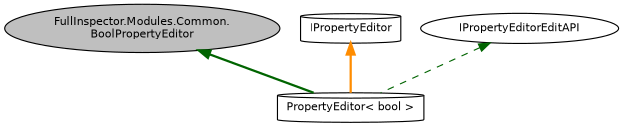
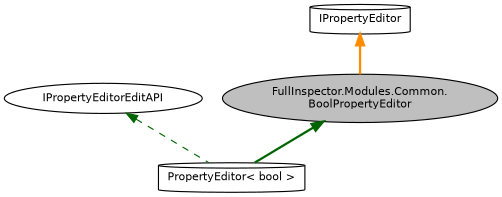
  digraph {
    node [color=black fillcolor=white fontname=Helvetica fontsize=10 shape=ellipse style=filled]
    edge [color=darkgreen dir=back fontname=Helvetica fontsize=10 labelfontname=Helvetica labelfontsize=10 style=bold]
    n1 [fillcolor=grey75 fontcolor=black height=0.2 label="FullInspector.Modules.Common.\lBoolPropertyEditor" width=0.4]
    n2 [height=0.2 label="PropertyEditor\< bool \>" shape=cylinder width=0.4]
    n3 [height=0.2 label=IPropertyEditor shape=cylinder width=0.4]
    n4 [height=0.2 label=IPropertyEditorEditAPI width=0.4]
    n1 -> n2
-   n3 -> n2 [color=darkorange]
+   n3 -> n1 [color=darkorange]
    n4 -> n2 [style=dashed]
  }
